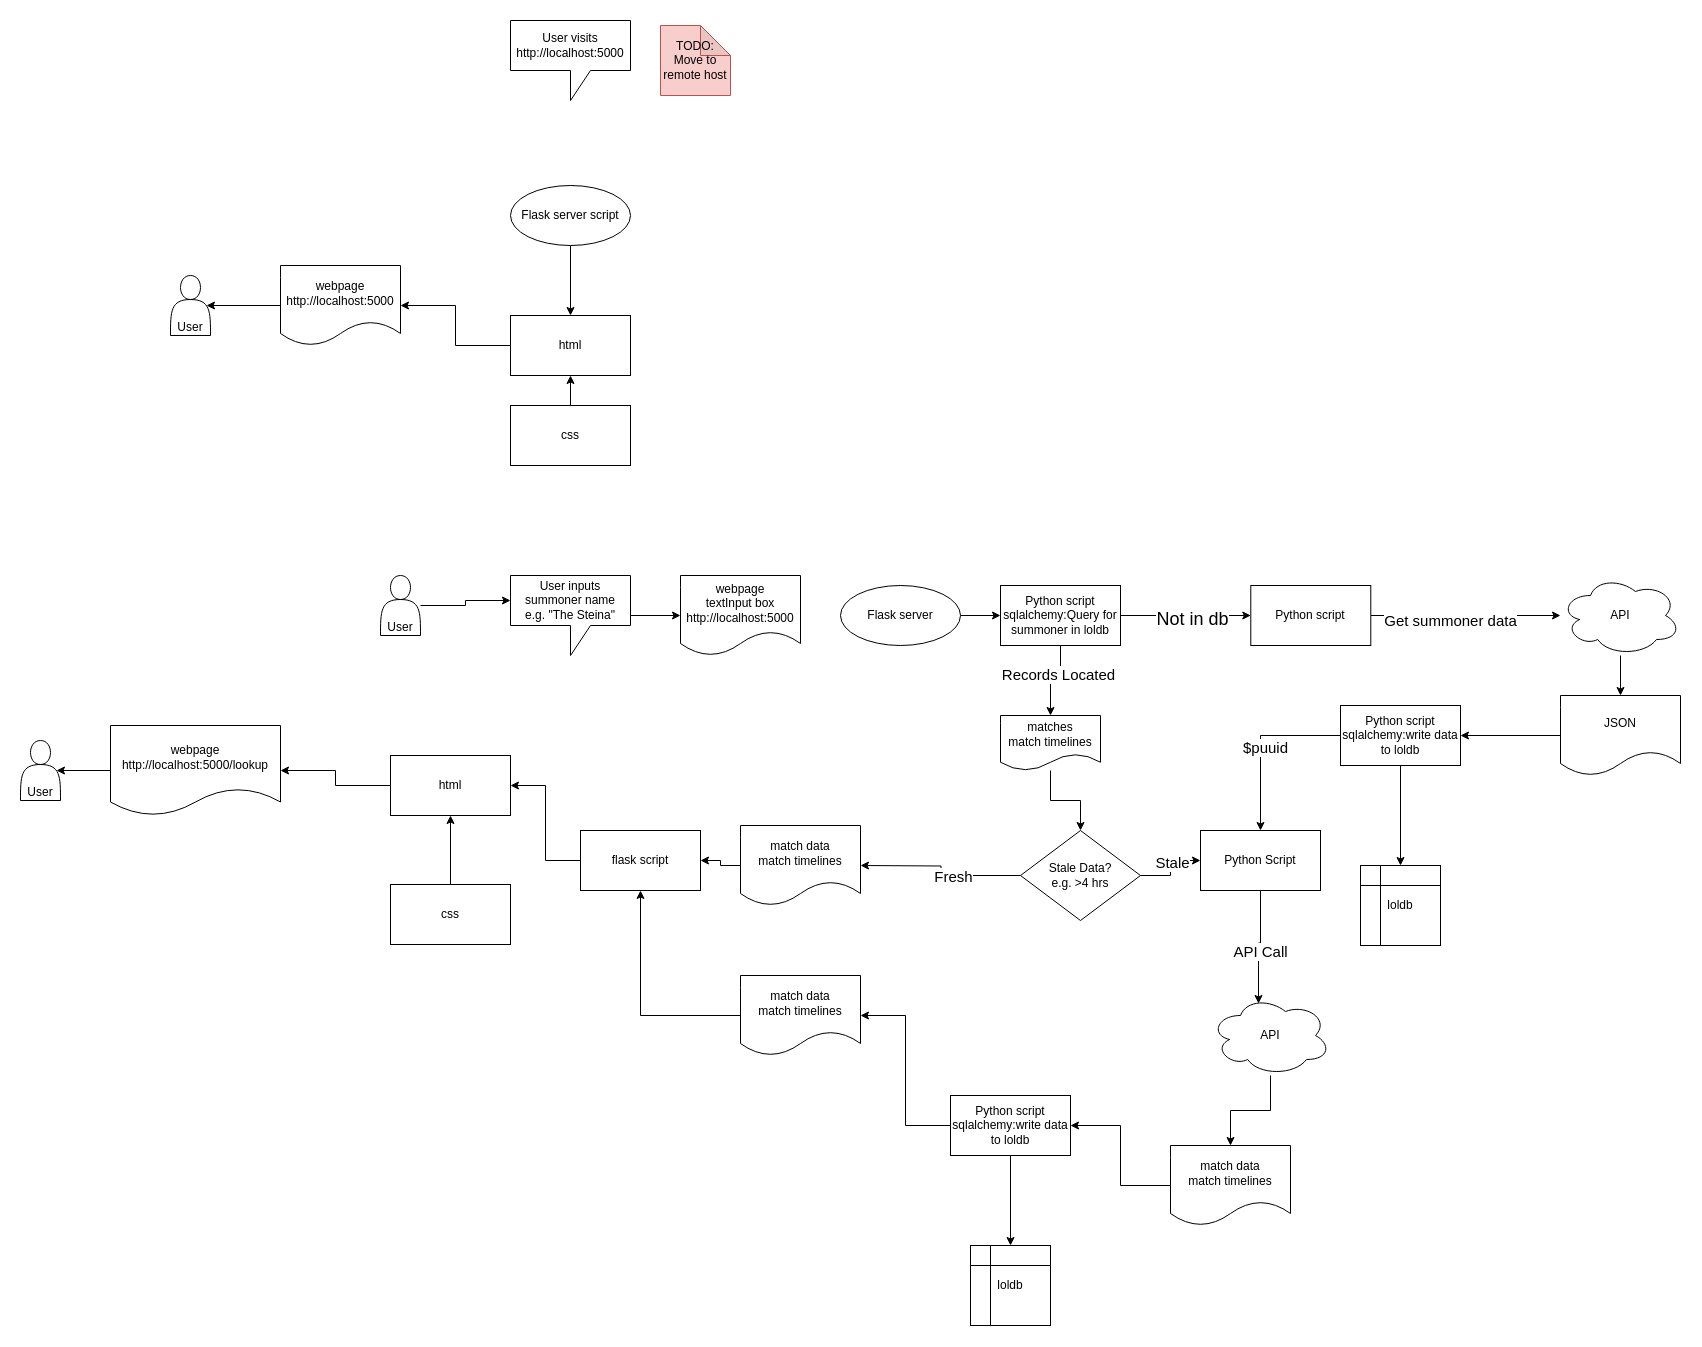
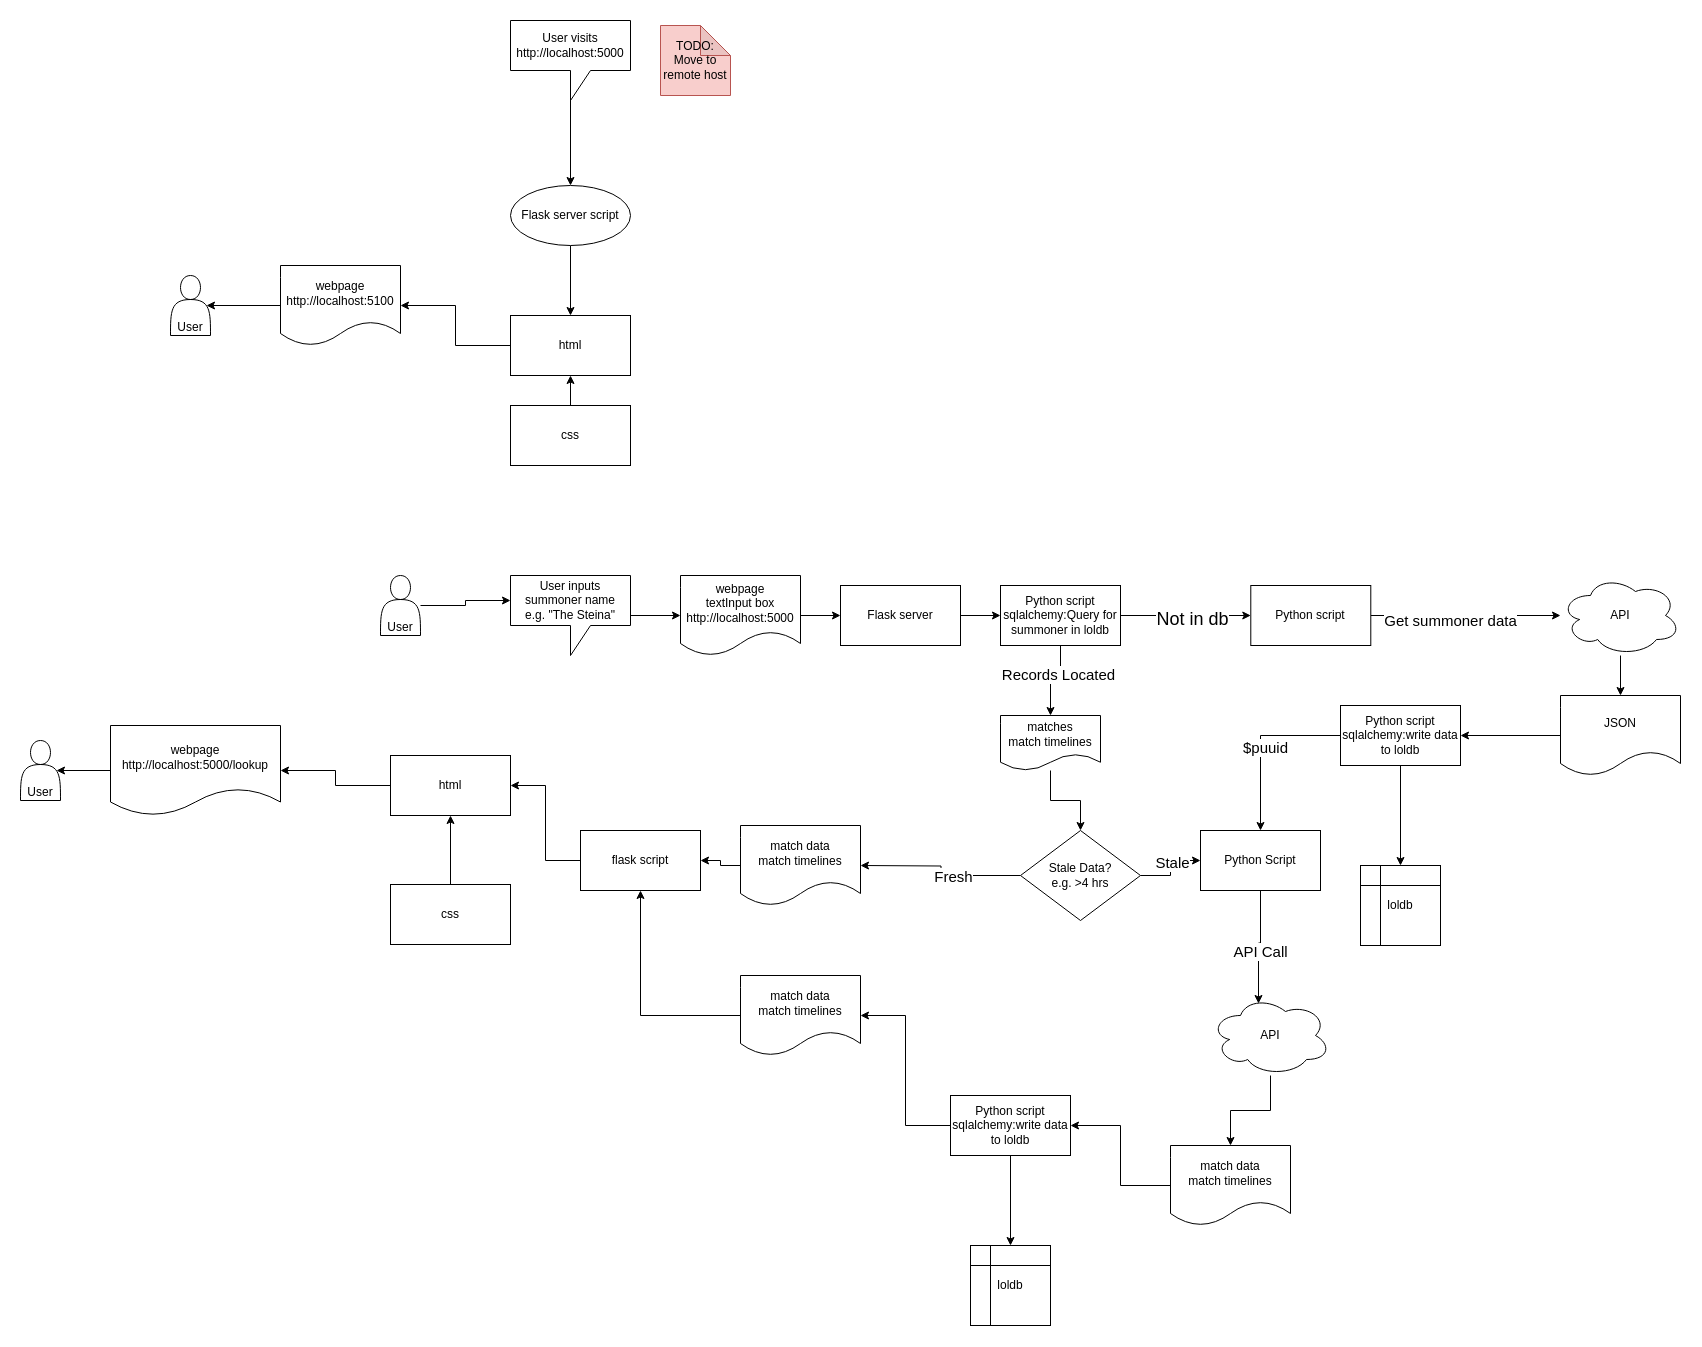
  <mxCell id="0" />
  <mxCell id="1" parent="0" />
  <mxCell id="2" style="edgeStyle=orthogonalEdgeStyle;rounded=0;orthogonalLoop=1;jettySize=auto;html=1;entryX=0.5;entryY=0;entryDx=0;entryDy=0;" edge="1" parent="1" source="3" target="7"><mxGeometry relative="1" as="geometry" /></mxCell>
  <mxCell id="3" value="Flask server script" style="ellipse;whiteSpace=wrap;html=1;" vertex="1" parent="1"><mxGeometry x="510" y="185" width="120" height="60" as="geometry" /></mxCell>
  <mxCell id="4" value="" style="edgeStyle=orthogonalEdgeStyle;rounded=0;orthogonalLoop=1;jettySize=auto;html=1;" edge="1" parent="1" source="5" target="7"><mxGeometry relative="1" as="geometry" /></mxCell>
  <mxCell id="5" value="css" style="whiteSpace=wrap;html=1;rounded=0;" vertex="1" parent="1"><mxGeometry x="510" y="405" width="120" height="60" as="geometry" /></mxCell>
  <mxCell id="6" style="edgeStyle=orthogonalEdgeStyle;rounded=0;orthogonalLoop=1;jettySize=auto;html=1;entryX=1;entryY=0.5;entryDx=0;entryDy=0;" edge="1" parent="1" source="7" target="9"><mxGeometry relative="1" as="geometry" /></mxCell>
  <mxCell id="7" value="html&lt;br&gt;" style="whiteSpace=wrap;html=1;rounded=0;" vertex="1" parent="1"><mxGeometry x="510" y="315" width="120" height="60" as="geometry" /></mxCell>
  <mxCell id="8" style="edgeStyle=orthogonalEdgeStyle;rounded=0;orthogonalLoop=1;jettySize=auto;html=1;entryX=0.9;entryY=0.5;entryDx=0;entryDy=0;entryPerimeter=0;" edge="1" parent="1" source="9" target="27"><mxGeometry relative="1" as="geometry"><mxPoint x="220" y="295.059" as="targetPoint" /></mxGeometry></mxCell>
- <mxCell id="9" value="webpage&lt;br&gt;http://localhost:5000" style="shape=document;whiteSpace=wrap;html=1;boundedLbl=1;" vertex="1" parent="1"><mxGeometry x="280" y="265" width="120" height="80" as="geometry" /></mxCell>
+ <mxCell id="9" value="webpage&lt;br&gt;http://localhost:5100" style="shape=document;whiteSpace=wrap;html=1;boundedLbl=1;" vertex="1" parent="1"><mxGeometry x="280" y="265" width="120" height="80" as="geometry" /></mxCell>
+ <mxCell id="10" value="" style="edgeStyle=orthogonalEdgeStyle;rounded=0;orthogonalLoop=1;jettySize=auto;html=1;" edge="1" parent="1" source="11" target="15"><mxGeometry relative="1" as="geometry" /></mxCell>
  <mxCell id="11" value="webpage&lt;br&gt;textInput box&lt;br&gt;http://localhost:5000" style="shape=document;whiteSpace=wrap;html=1;boundedLbl=1;" vertex="1" parent="1"><mxGeometry x="680" y="575" width="120" height="80" as="geometry" /></mxCell>
  <mxCell id="12" value="" style="edgeStyle=orthogonalEdgeStyle;rounded=0;orthogonalLoop=1;jettySize=auto;html=1;" edge="1" parent="1" source="13" target="11"><mxGeometry relative="1" as="geometry" /></mxCell>
  <mxCell id="13" value="User inputs summoner name&lt;br&gt;e.g. &quot;The Steina&quot;" style="shape=callout;whiteSpace=wrap;html=1;perimeter=calloutPerimeter;" vertex="1" parent="1"><mxGeometry x="510" y="575" width="120" height="80" as="geometry" /></mxCell>
  <mxCell id="14" value="" style="edgeStyle=orthogonalEdgeStyle;rounded=0;orthogonalLoop=1;jettySize=auto;html=1;" edge="1" parent="1" source="15" target="37"><mxGeometry relative="1" as="geometry" /></mxCell>
- <mxCell id="15" value="Flask server" style="ellipse;whiteSpace=wrap;html=1;" vertex="1" parent="1"><mxGeometry x="840" y="585" width="120" height="60" as="geometry" /></mxCell>
+ <mxCell id="15" value="Flask server" style="whiteSpace=wrap;html=1;" vertex="1" parent="1"><mxGeometry x="840" y="585" width="120" height="60" as="geometry" /></mxCell>
  <mxCell id="16" value="" style="edgeStyle=orthogonalEdgeStyle;rounded=0;orthogonalLoop=1;jettySize=auto;html=1;" edge="1" parent="1" source="18" target="20"><mxGeometry relative="1" as="geometry" /></mxCell>
  <mxCell id="17" value="Get summoner data" style="edgeLabel;html=1;align=center;verticalAlign=middle;resizable=0;points=[];fontSize=15;" vertex="1" connectable="0" parent="16"><mxGeometry x="-0.16" y="-4" relative="1" as="geometry"><mxPoint x="-1" as="offset" /></mxGeometry></mxCell>
  <mxCell id="18" value="Python script" style="whiteSpace=wrap;html=1;" vertex="1" parent="1"><mxGeometry x="1250.29" y="585" width="120" height="60" as="geometry" /></mxCell>
  <mxCell id="19" value="" style="edgeStyle=orthogonalEdgeStyle;rounded=0;orthogonalLoop=1;jettySize=auto;html=1;entryX=0.5;entryY=0;entryDx=0;entryDy=0;" edge="1" parent="1" source="20" target="32"><mxGeometry relative="1" as="geometry"><mxPoint x="1480.29" y="735" as="targetPoint" /></mxGeometry></mxCell>
  <mxCell id="20" value="API" style="ellipse;shape=cloud;whiteSpace=wrap;html=1;" vertex="1" parent="1"><mxGeometry x="1560" y="575" width="120" height="80" as="geometry" /></mxCell>
  <mxCell id="21" style="edgeStyle=orthogonalEdgeStyle;rounded=0;orthogonalLoop=1;jettySize=auto;html=1;entryX=0.5;entryY=0;entryDx=0;entryDy=0;" edge="1" parent="1" source="24" target="56"><mxGeometry relative="1" as="geometry" /></mxCell>
  <mxCell id="22" value="$puuid" style="edgeLabel;html=1;align=center;verticalAlign=middle;resizable=0;points=[];fontSize=15;" vertex="1" connectable="0" parent="21"><mxGeometry x="0.04" y="4" relative="1" as="geometry"><mxPoint as="offset" /></mxGeometry></mxCell>
  <mxCell id="23" style="edgeStyle=orthogonalEdgeStyle;rounded=0;orthogonalLoop=1;jettySize=auto;html=1;" edge="1" parent="1" source="24" target="61"><mxGeometry relative="1" as="geometry" /></mxCell>
  <mxCell id="24" value="Python script&lt;br&gt;sqlalchemy:write data to loldb" style="whiteSpace=wrap;html=1;" vertex="1" parent="1"><mxGeometry x="1340" y="705" width="120" height="60" as="geometry" /></mxCell>
+ <mxCell id="25" style="edgeStyle=orthogonalEdgeStyle;rounded=0;orthogonalLoop=1;jettySize=auto;html=1;entryX=0.5;entryY=0;entryDx=0;entryDy=0;" edge="1" parent="1" source="26" target="3"><mxGeometry relative="1" as="geometry" /></mxCell>
  <mxCell id="26" value="User visits http://localhost:5000" style="shape=callout;whiteSpace=wrap;html=1;perimeter=calloutPerimeter;" vertex="1" parent="1"><mxGeometry x="510" y="20" width="120" height="80" as="geometry" /></mxCell>
  <mxCell id="27" value="&lt;br&gt;&lt;br&gt;&lt;br&gt;User" style="shape=actor;whiteSpace=wrap;html=1;" vertex="1" parent="1"><mxGeometry x="170" y="275" width="40" height="60" as="geometry" /></mxCell>
  <mxCell id="28" value="TODO: Move to remote host" style="shape=note;whiteSpace=wrap;html=1;backgroundOutline=1;darkOpacity=0.05;fillColor=#f8cecc;strokeColor=#b85450;" vertex="1" parent="1"><mxGeometry x="660" y="25" width="70" height="70" as="geometry" /></mxCell>
  <mxCell id="29" style="edgeStyle=orthogonalEdgeStyle;rounded=0;orthogonalLoop=1;jettySize=auto;html=1;entryX=0;entryY=0;entryDx=0;entryDy=25;entryPerimeter=0;" edge="1" parent="1" source="30" target="13"><mxGeometry relative="1" as="geometry" /></mxCell>
  <mxCell id="30" value="&lt;br&gt;&lt;br&gt;&lt;br&gt;User" style="shape=actor;whiteSpace=wrap;html=1;" vertex="1" parent="1"><mxGeometry x="380" y="575" width="40" height="60" as="geometry" /></mxCell>
  <mxCell id="31" value="" style="edgeStyle=orthogonalEdgeStyle;rounded=0;orthogonalLoop=1;jettySize=auto;html=1;" edge="1" parent="1" source="32" target="24"><mxGeometry relative="1" as="geometry" /></mxCell>
  <mxCell id="32" value="JSON&lt;br&gt;" style="shape=document;whiteSpace=wrap;html=1;boundedLbl=1;" vertex="1" parent="1"><mxGeometry x="1560" y="695" width="120" height="80" as="geometry" /></mxCell>
  <mxCell id="33" value="" style="edgeStyle=orthogonalEdgeStyle;rounded=0;orthogonalLoop=1;jettySize=auto;html=1;" edge="1" parent="1" source="37" target="18"><mxGeometry relative="1" as="geometry" /></mxCell>
  <mxCell id="34" value="Not in db" style="edgeLabel;html=1;align=center;verticalAlign=middle;resizable=0;points=[];fontSize=18;" vertex="1" connectable="0" parent="33"><mxGeometry x="0.097" y="-3" relative="1" as="geometry"><mxPoint as="offset" /></mxGeometry></mxCell>
  <mxCell id="35" value="" style="edgeStyle=orthogonalEdgeStyle;rounded=0;orthogonalLoop=1;jettySize=auto;html=1;" edge="1" parent="1" source="37" target="39"><mxGeometry relative="1" as="geometry" /></mxCell>
  <mxCell id="36" value="&lt;font style=&quot;font-size: 15px;&quot;&gt;Records Located&lt;/font&gt;" style="edgeLabel;html=1;align=center;verticalAlign=middle;resizable=0;points=[];" vertex="1" connectable="0" parent="35"><mxGeometry x="-0.278" y="-3" relative="1" as="geometry"><mxPoint y="-1" as="offset" /></mxGeometry></mxCell>
  <mxCell id="37" value="Python script&lt;br&gt;sqlalchemy:Query for summoner in loldb" style="whiteSpace=wrap;html=1;" vertex="1" parent="1"><mxGeometry x="1000" y="585" width="120" height="60" as="geometry" /></mxCell>
  <mxCell id="38" value="" style="edgeStyle=orthogonalEdgeStyle;rounded=0;orthogonalLoop=1;jettySize=auto;html=1;" edge="1" parent="1" source="39" target="44"><mxGeometry relative="1" as="geometry" /></mxCell>
  <mxCell id="39" value="matches&lt;br&gt;match timelines" style="shape=document;whiteSpace=wrap;html=1;boundedLbl=1;" vertex="1" parent="1"><mxGeometry x="1000" y="715" width="100" height="55" as="geometry" /></mxCell>
  <mxCell id="40" value="" style="edgeStyle=orthogonalEdgeStyle;rounded=0;orthogonalLoop=1;jettySize=auto;html=1;" edge="1" parent="1" source="44"><mxGeometry relative="1" as="geometry"><mxPoint x="860" y="865" as="targetPoint" /></mxGeometry></mxCell>
  <mxCell id="41" value="&lt;font style=&quot;font-size: 15px;&quot;&gt;Fresh&lt;/font&gt;" style="edgeLabel;html=1;align=center;verticalAlign=middle;resizable=0;points=[];" vertex="1" connectable="0" parent="40"><mxGeometry x="-0.193" relative="1" as="geometry"><mxPoint as="offset" /></mxGeometry></mxCell>
  <mxCell id="42" value="" style="edgeStyle=orthogonalEdgeStyle;rounded=0;orthogonalLoop=1;jettySize=auto;html=1;" edge="1" parent="1" source="44" target="56"><mxGeometry relative="1" as="geometry" /></mxCell>
  <mxCell id="43" value="Stale" style="edgeLabel;html=1;align=center;verticalAlign=middle;resizable=0;points=[];fontSize=15;" vertex="1" connectable="0" parent="42"><mxGeometry x="0.183" y="-1" relative="1" as="geometry"><mxPoint as="offset" /></mxGeometry></mxCell>
  <mxCell id="44" value="Stale Data?&lt;br&gt;e.g. &amp;gt;4 hrs" style="rhombus;whiteSpace=wrap;html=1;" vertex="1" parent="1"><mxGeometry x="1020" y="830" width="120" height="90" as="geometry" /></mxCell>
  <mxCell id="45" style="edgeStyle=orthogonalEdgeStyle;rounded=0;orthogonalLoop=1;jettySize=auto;html=1;entryX=1;entryY=0.5;entryDx=0;entryDy=0;" edge="1" parent="1" source="46" target="50"><mxGeometry relative="1" as="geometry" /></mxCell>
  <mxCell id="46" value="flask script" style="whiteSpace=wrap;html=1;" vertex="1" parent="1"><mxGeometry x="580" y="830" width="120" height="60" as="geometry" /></mxCell>
  <mxCell id="47" value="" style="edgeStyle=orthogonalEdgeStyle;rounded=0;orthogonalLoop=1;jettySize=auto;html=1;" edge="1" parent="1" source="48" target="50"><mxGeometry relative="1" as="geometry" /></mxCell>
  <mxCell id="48" value="css" style="whiteSpace=wrap;html=1;rounded=0;" vertex="1" parent="1"><mxGeometry x="390" y="884" width="120" height="60" as="geometry" /></mxCell>
  <mxCell id="49" style="edgeStyle=orthogonalEdgeStyle;rounded=0;orthogonalLoop=1;jettySize=auto;html=1;entryX=1;entryY=0.5;entryDx=0;entryDy=0;" edge="1" source="50" target="52" parent="1"><mxGeometry relative="1" as="geometry" /></mxCell>
  <mxCell id="50" value="html&lt;br&gt;" style="whiteSpace=wrap;html=1;rounded=0;" vertex="1" parent="1"><mxGeometry x="390" y="755" width="120" height="60" as="geometry" /></mxCell>
  <mxCell id="51" style="edgeStyle=orthogonalEdgeStyle;rounded=0;orthogonalLoop=1;jettySize=auto;html=1;entryX=0.9;entryY=0.5;entryDx=0;entryDy=0;entryPerimeter=0;" edge="1" source="52" target="53" parent="1"><mxGeometry relative="1" as="geometry"><mxPoint x="100" y="755.059" as="targetPoint" /></mxGeometry></mxCell>
  <mxCell id="52" value="webpage&lt;br&gt;http://localhost:5000/lookup" style="shape=document;whiteSpace=wrap;html=1;boundedLbl=1;" vertex="1" parent="1"><mxGeometry x="110" y="725" width="170" height="90" as="geometry" /></mxCell>
  <mxCell id="53" value="&lt;br&gt;&lt;br&gt;&lt;br&gt;User" style="shape=actor;whiteSpace=wrap;html=1;" vertex="1" parent="1"><mxGeometry x="20" y="740" width="40" height="60" as="geometry" /></mxCell>
  <mxCell id="54" style="edgeStyle=orthogonalEdgeStyle;rounded=0;orthogonalLoop=1;jettySize=auto;html=1;entryX=0.4;entryY=0.1;entryDx=0;entryDy=0;entryPerimeter=0;" edge="1" parent="1" source="56" target="58"><mxGeometry relative="1" as="geometry" /></mxCell>
  <mxCell id="55" value="API Call" style="edgeLabel;html=1;align=center;verticalAlign=middle;resizable=0;points=[];fontSize=15;" vertex="1" connectable="0" parent="54"><mxGeometry x="0.085" y="1" relative="1" as="geometry"><mxPoint as="offset" /></mxGeometry></mxCell>
  <mxCell id="56" value="Python Script" style="whiteSpace=wrap;html=1;" vertex="1" parent="1"><mxGeometry x="1200" y="830" width="120" height="60" as="geometry" /></mxCell>
  <mxCell id="57" value="" style="edgeStyle=orthogonalEdgeStyle;rounded=0;orthogonalLoop=1;jettySize=auto;html=1;" edge="1" parent="1" source="58" target="60"><mxGeometry relative="1" as="geometry" /></mxCell>
  <mxCell id="58" value="API" style="ellipse;shape=cloud;whiteSpace=wrap;html=1;" vertex="1" parent="1"><mxGeometry x="1210" y="995" width="120" height="80" as="geometry" /></mxCell>
  <mxCell id="59" value="" style="edgeStyle=orthogonalEdgeStyle;rounded=0;orthogonalLoop=1;jettySize=auto;html=1;" edge="1" parent="1" source="60" target="66"><mxGeometry relative="1" as="geometry" /></mxCell>
  <mxCell id="60" value="match data&lt;br&gt;match timelines" style="shape=document;whiteSpace=wrap;html=1;boundedLbl=1;" vertex="1" parent="1"><mxGeometry x="1170" y="1145" width="120" height="80" as="geometry" /></mxCell>
  <mxCell id="61" value="loldb" style="shape=internalStorage;whiteSpace=wrap;html=1;backgroundOutline=1;" vertex="1" parent="1"><mxGeometry x="1360" y="865" width="80" height="80" as="geometry" /></mxCell>
  <mxCell id="62" value="" style="edgeStyle=orthogonalEdgeStyle;rounded=0;orthogonalLoop=1;jettySize=auto;html=1;" edge="1" parent="1" source="63" target="46"><mxGeometry relative="1" as="geometry" /></mxCell>
  <mxCell id="63" value="match data&lt;br&gt;match timelines" style="shape=document;whiteSpace=wrap;html=1;boundedLbl=1;" vertex="1" parent="1"><mxGeometry x="740" y="825" width="120" height="80" as="geometry" /></mxCell>
  <mxCell id="64" value="" style="edgeStyle=orthogonalEdgeStyle;rounded=0;orthogonalLoop=1;jettySize=auto;html=1;" edge="1" parent="1" source="66" target="67"><mxGeometry relative="1" as="geometry" /></mxCell>
  <mxCell id="65" style="edgeStyle=orthogonalEdgeStyle;rounded=0;orthogonalLoop=1;jettySize=auto;html=1;entryX=1;entryY=0.5;entryDx=0;entryDy=0;" edge="1" parent="1" source="66" target="69"><mxGeometry relative="1" as="geometry" /></mxCell>
  <mxCell id="66" value="Python script&lt;br&gt;sqlalchemy:write data to loldb" style="whiteSpace=wrap;html=1;" vertex="1" parent="1"><mxGeometry x="950" y="1095" width="120" height="60" as="geometry" /></mxCell>
  <mxCell id="67" value="loldb" style="shape=internalStorage;whiteSpace=wrap;html=1;backgroundOutline=1;" vertex="1" parent="1"><mxGeometry x="970" y="1245" width="80" height="80" as="geometry" /></mxCell>
  <mxCell id="68" style="edgeStyle=orthogonalEdgeStyle;rounded=0;orthogonalLoop=1;jettySize=auto;html=1;entryX=0.5;entryY=1;entryDx=0;entryDy=0;" edge="1" parent="1" source="69" target="46"><mxGeometry relative="1" as="geometry" /></mxCell>
  <mxCell id="69" value="match data&lt;br&gt;match timelines" style="shape=document;whiteSpace=wrap;html=1;boundedLbl=1;" vertex="1" parent="1"><mxGeometry x="740" y="975" width="120" height="80" as="geometry" /></mxCell>
